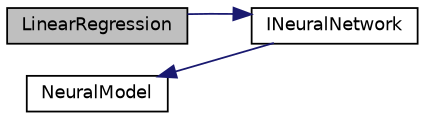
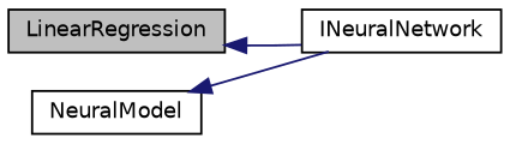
  digraph {
    rankdir=LR
    node [color=black fillcolor=white fontname=Helvetica fontsize=10 shape=record style=filled]
    edge [color=midnightblue dir=back fontname=Helvetica fontsize=10 labelfontname=Helvetica labelfontsize=10 style=solid]
    n1 [fillcolor=grey75 fontcolor=black height=0.2 label=LinearRegression width=0.4]
    n2 [height=0.2 label=NeuralModel width=0.4]
    n3 [height=0.2 label=INeuralNetwork width=0.4]
    n2 -> n3
-   n3 -> n1
+   n1 -> n3
  }
